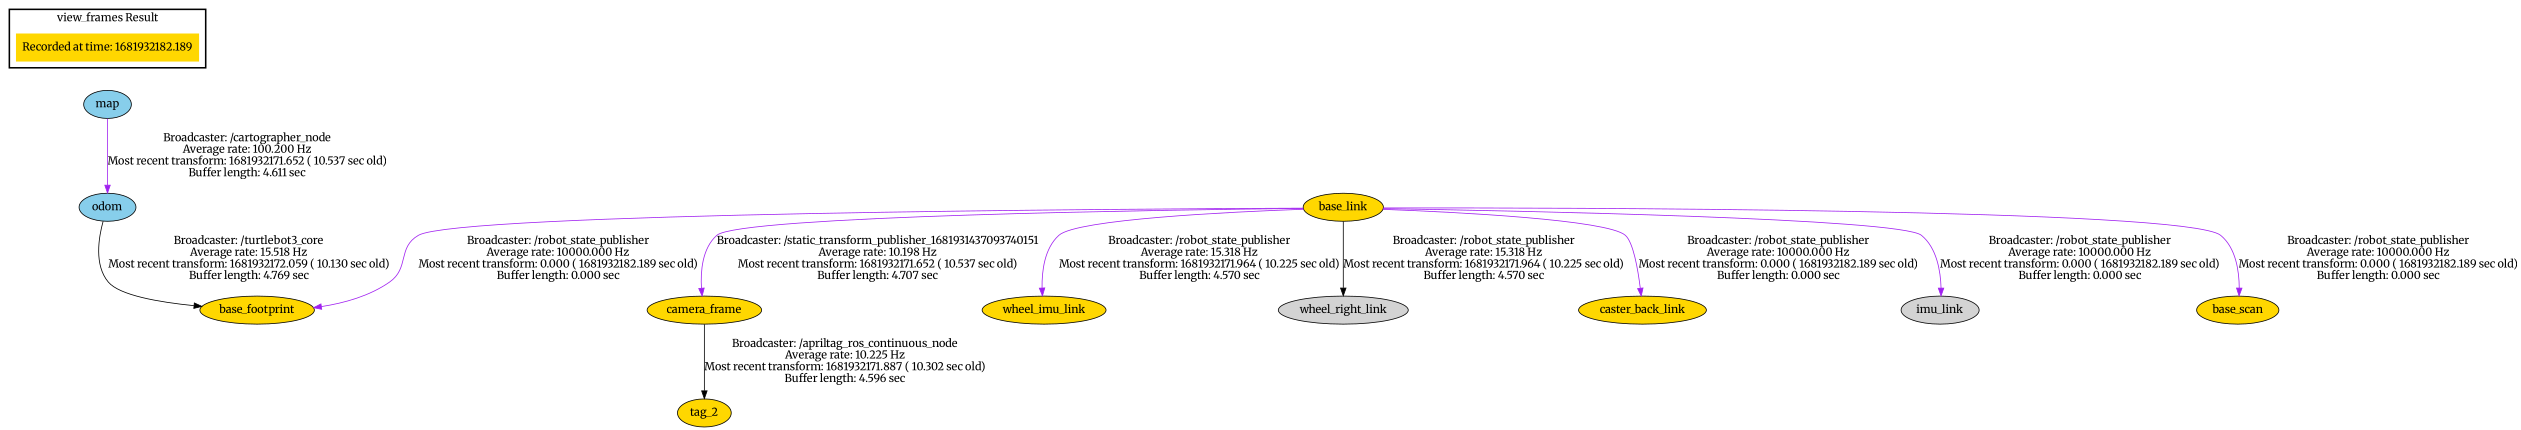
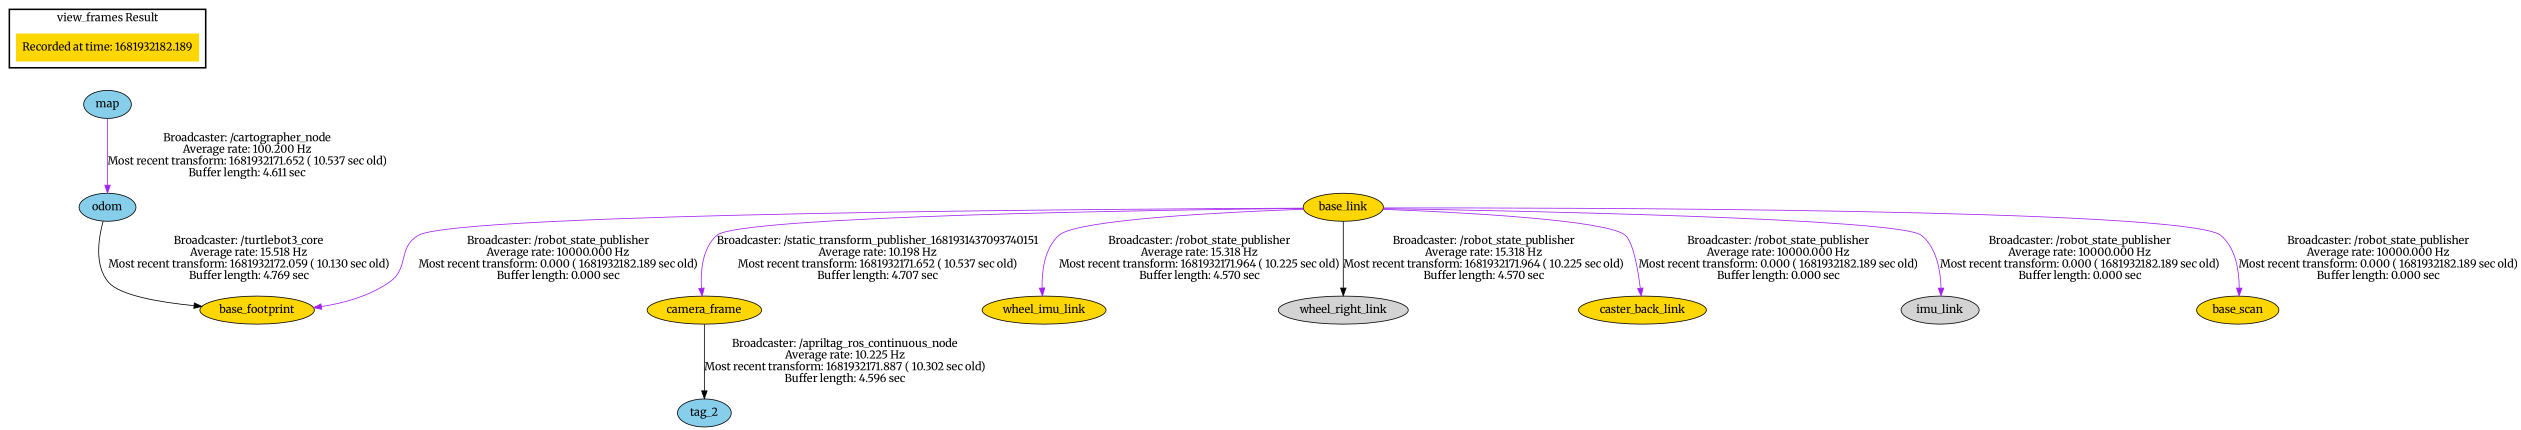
  digraph {
    fontname=Merriweather
    node [fillcolor=gold fontname=Merriweather style=filled]
    edge [fontname=Merriweather color=purple]
    "Recorded at time: 1681932182.189" [shape=plaintext]
    map [fillcolor=skyblue]
    base_link
    camera_frame
    n5 [label=wheel_imu_link]
    wheel_right_link [fillcolor=lightgrey]
    caster_back_link
    imu_link [fillcolor=lightgrey]
    base_scan
    base_footprint
-   tag_2
+   tag_2 [fillcolor=skyblue]
    odom [fillcolor=skyblue]
    subgraph cluster_1 {
      color=black
      label="view_frames Result"
      style=bold
      "Recorded at time: 1681932182.189"
    }
    "Recorded at time: 1681932182.189" -> map [style=invis color=""]
    map -> odom [label="Broadcaster: /cartographer_node\nAverage rate: 100.200 Hz\nMost recent transform: 1681932171.652 ( 10.537 sec old)\nBuffer length: 4.611 sec\n"]
    base_link -> camera_frame [label="Broadcaster: /static_transform_publisher_1681931437093740151\nAverage rate: 10.198 Hz\nMost recent transform: 1681932171.652 ( 10.537 sec old)\nBuffer length: 4.707 sec\n"]
    base_link -> n5 [label="Broadcaster: /robot_state_publisher\nAverage rate: 15.318 Hz\nMost recent transform: 1681932171.964 ( 10.225 sec old)\nBuffer length: 4.570 sec\n"]
    base_link -> wheel_right_link [color=black label="Broadcaster: /robot_state_publisher\nAverage rate: 15.318 Hz\nMost recent transform: 1681932171.964 ( 10.225 sec old)\nBuffer length: 4.570 sec\n"]
    base_link -> caster_back_link [label="Broadcaster: /robot_state_publisher\nAverage rate: 10000.000 Hz\nMost recent transform: 0.000 ( 1681932182.189 sec old)\nBuffer length: 0.000 sec\n"]
    base_link -> imu_link [label="Broadcaster: /robot_state_publisher\nAverage rate: 10000.000 Hz\nMost recent transform: 0.000 ( 1681932182.189 sec old)\nBuffer length: 0.000 sec\n"]
    base_link -> base_scan [label="Broadcaster: /robot_state_publisher\nAverage rate: 10000.000 Hz\nMost recent transform: 0.000 ( 1681932182.189 sec old)\nBuffer length: 0.000 sec\n"]
    base_link -> base_footprint [label="Broadcaster: /robot_state_publisher\nAverage rate: 10000.000 Hz\nMost recent transform: 0.000 ( 1681932182.189 sec old)\nBuffer length: 0.000 sec\n"]
    camera_frame -> tag_2 [color=black label="Broadcaster: /apriltag_ros_continuous_node\nAverage rate: 10.225 Hz\nMost recent transform: 1681932171.887 ( 10.302 sec old)\nBuffer length: 4.596 sec\n"]
    odom -> base_footprint [color=black label="Broadcaster: /turtlebot3_core\nAverage rate: 15.518 Hz\nMost recent transform: 1681932172.059 ( 10.130 sec old)\nBuffer length: 4.769 sec\n"]
  }
